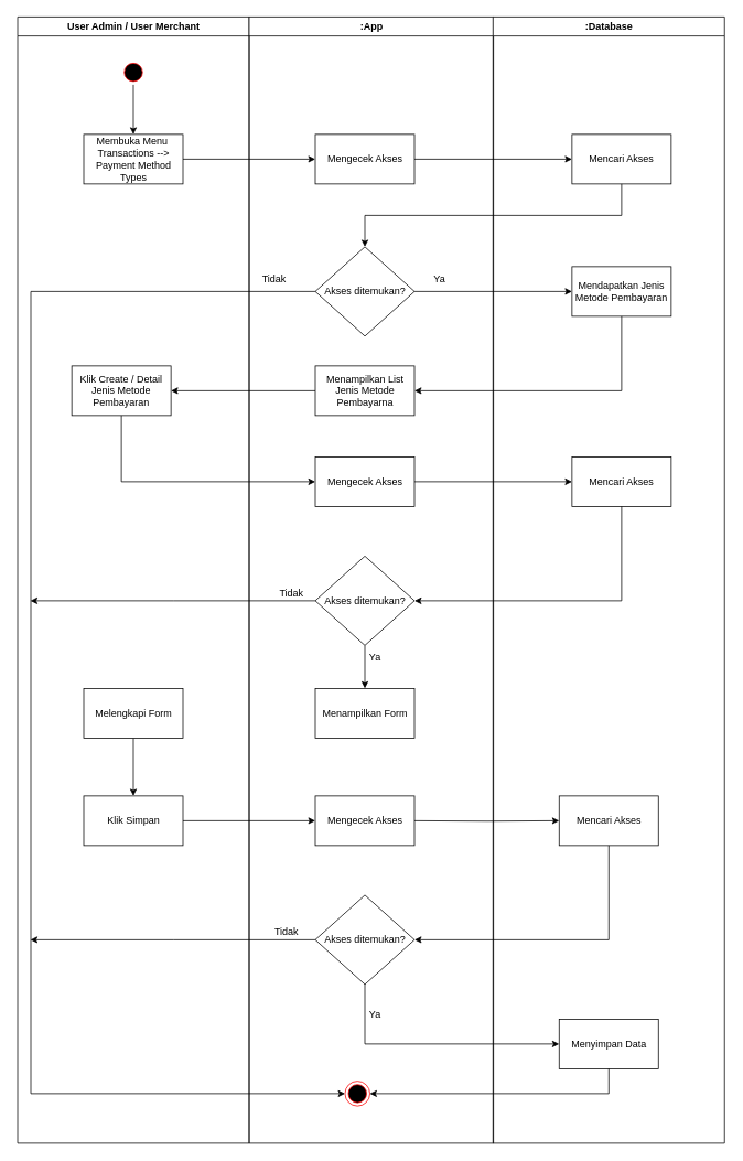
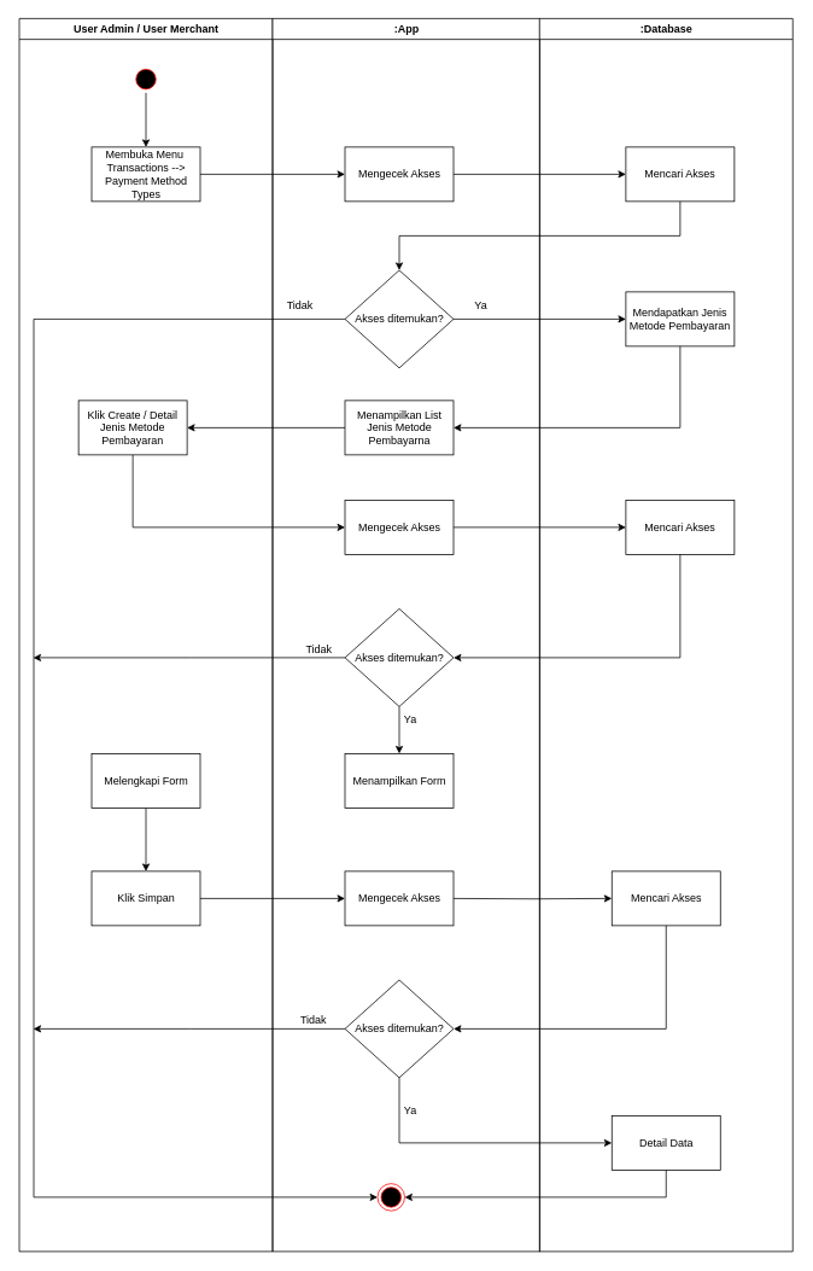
  <mxCell id="0" />
  <mxCell id="1" parent="0" />
  <mxCell id="2" value="User Admin / User Merchant" style="swimlane;whiteSpace=wrap;movable=1;resizable=1;rotatable=1;deletable=1;editable=1;connectable=1;resizeHeight=1;resizeWidth=1;" parent="1" vertex="1"><mxGeometry x="20.5" y="20" width="280" height="1362" as="geometry"><mxRectangle x="164.5" y="128" width="200" height="30" as="alternateBounds" /></mxGeometry></mxCell>
  <mxCell id="3" style="edgeStyle=orthogonalEdgeStyle;rounded=0;orthogonalLoop=1;jettySize=auto;html=1;exitX=0.5;exitY=1;exitDx=0;exitDy=0;entryX=0.5;entryY=0;entryDx=0;entryDy=0;" parent="2" source="4" target="5" edge="1"><mxGeometry relative="1" as="geometry" /></mxCell>
  <mxCell id="4" value="" style="ellipse;shape=startState;fillColor=#000000;strokeColor=#ff0000;" parent="2" vertex="1"><mxGeometry x="125" y="52" width="30" height="30" as="geometry" /></mxCell>
  <mxCell id="5" value="Membuka Menu&amp;nbsp;&lt;br style=&quot;border-color: var(--border-color);&quot;&gt;Transactions --&amp;gt; Payment Method Types" style="rounded=0;whiteSpace=wrap;html=1;" parent="2" vertex="1"><mxGeometry x="80" y="142" width="120" height="60" as="geometry" /></mxCell>
  <mxCell id="6" value="Klik Create / Detail Jenis Metode Pembayaran" style="rounded=0;whiteSpace=wrap;html=1;" parent="2" vertex="1"><mxGeometry x="65.5" y="422" width="120" height="60" as="geometry" /></mxCell>
  <mxCell id="7" style="edgeStyle=orthogonalEdgeStyle;rounded=0;orthogonalLoop=1;jettySize=auto;html=1;exitX=0.5;exitY=1;exitDx=0;exitDy=0;entryX=0.5;entryY=0;entryDx=0;entryDy=0;" parent="2" source="8" target="9" edge="1"><mxGeometry relative="1" as="geometry" /></mxCell>
  <mxCell id="8" value="Melengkapi Form" style="rounded=0;whiteSpace=wrap;html=1;" parent="2" vertex="1"><mxGeometry x="80" y="812" width="120" height="60" as="geometry" /></mxCell>
  <mxCell id="9" value="Klik Simpan" style="rounded=0;whiteSpace=wrap;html=1;" parent="2" vertex="1"><mxGeometry x="80" y="942" width="120" height="60" as="geometry" /></mxCell>
  <mxCell id="10" value=":App" style="swimlane;whiteSpace=wrap;movable=1;resizable=1;rotatable=1;deletable=1;editable=1;connectable=1;" parent="1" vertex="1"><mxGeometry x="300.5" y="20" width="295.5" height="1362" as="geometry" /></mxCell>
  <mxCell id="11" value="Mengecek Akses" style="rounded=0;whiteSpace=wrap;html=1;" parent="10" vertex="1"><mxGeometry x="80" y="142" width="120" height="60" as="geometry" /></mxCell>
  <mxCell id="12" value="Akses ditemukan?" style="rhombus;whiteSpace=wrap;html=1;" parent="10" vertex="1"><mxGeometry x="80" y="278" width="120" height="108" as="geometry" /></mxCell>
  <mxCell id="13" value="Menampilkan List Jenis Metode Pembayarna" style="rounded=0;whiteSpace=wrap;html=1;" parent="10" vertex="1"><mxGeometry x="80" y="422" width="120" height="60" as="geometry" /></mxCell>
  <mxCell id="14" value="Mengecek Akses" style="rounded=0;whiteSpace=wrap;html=1;" parent="10" vertex="1"><mxGeometry x="80" y="532" width="120" height="60" as="geometry" /></mxCell>
  <mxCell id="15" value="" style="ellipse;shape=endState;fillColor=#000000;strokeColor=#ff0000" parent="10" vertex="1"><mxGeometry x="116" y="1287" width="30" height="30" as="geometry" /></mxCell>
  <mxCell id="16" style="edgeStyle=orthogonalEdgeStyle;rounded=0;orthogonalLoop=1;jettySize=auto;html=1;entryX=0;entryY=0.5;entryDx=0;entryDy=0;" parent="10" source="12" target="15" edge="1"><mxGeometry relative="1" as="geometry"><Array as="points"><mxPoint x="-264" y="332" /><mxPoint x="-264" y="1302" /></Array><mxPoint x="75.5" y="332" as="sourcePoint" /></mxGeometry></mxCell>
  <mxCell id="17" style="edgeStyle=orthogonalEdgeStyle;rounded=0;orthogonalLoop=1;jettySize=auto;html=1;exitX=0.5;exitY=1;exitDx=0;exitDy=0;entryX=0.5;entryY=0;entryDx=0;entryDy=0;" parent="10" source="18" target="22" edge="1"><mxGeometry relative="1" as="geometry" /></mxCell>
  <mxCell id="18" value="Akses ditemukan?" style="rhombus;whiteSpace=wrap;html=1;" parent="10" vertex="1"><mxGeometry x="80" y="652" width="120" height="108" as="geometry" /></mxCell>
  <mxCell id="19" value="Ya" style="text;html=1;strokeColor=none;fillColor=none;align=center;verticalAlign=middle;whiteSpace=wrap;rounded=0;" parent="10" vertex="1"><mxGeometry x="200" y="302" width="60" height="30" as="geometry" /></mxCell>
  <mxCell id="20" value="Tidak" style="text;html=1;strokeColor=none;fillColor=none;align=center;verticalAlign=middle;whiteSpace=wrap;rounded=0;" parent="10" vertex="1"><mxGeometry y="302" width="60" height="30" as="geometry" /></mxCell>
  <mxCell id="21" value="Tidak" style="text;html=1;strokeColor=none;fillColor=none;align=center;verticalAlign=middle;whiteSpace=wrap;rounded=0;" parent="10" vertex="1"><mxGeometry x="21.5" y="682" width="60" height="30" as="geometry" /></mxCell>
  <mxCell id="22" value="Menampilkan Form" style="rounded=0;whiteSpace=wrap;html=1;" parent="10" vertex="1"><mxGeometry x="80" y="812" width="120" height="60" as="geometry" /></mxCell>
  <mxCell id="23" value="Mengecek Akses" style="rounded=0;whiteSpace=wrap;html=1;" parent="10" vertex="1"><mxGeometry x="80" y="942" width="120" height="60" as="geometry" /></mxCell>
  <mxCell id="24" value="Akses ditemukan?" style="rhombus;whiteSpace=wrap;html=1;" parent="10" vertex="1"><mxGeometry x="80" y="1062" width="120" height="108" as="geometry" /></mxCell>
  <mxCell id="25" value="Ya" style="text;html=1;strokeColor=none;fillColor=none;align=center;verticalAlign=middle;whiteSpace=wrap;rounded=0;" parent="10" vertex="1"><mxGeometry x="122.5" y="760" width="60" height="30" as="geometry" /></mxCell>
  <mxCell id="26" value="Ya" style="text;html=1;strokeColor=none;fillColor=none;align=center;verticalAlign=middle;whiteSpace=wrap;rounded=0;" parent="10" vertex="1"><mxGeometry x="122.5" y="1192" width="60" height="30" as="geometry" /></mxCell>
  <mxCell id="27" value="Tidak" style="text;html=1;strokeColor=none;fillColor=none;align=center;verticalAlign=middle;whiteSpace=wrap;rounded=0;" parent="10" vertex="1"><mxGeometry x="15.5" y="1092" width="60" height="30" as="geometry" /></mxCell>
  <mxCell id="28" value=":Database" style="swimlane;whiteSpace=wrap;movable=1;resizable=1;rotatable=1;deletable=1;editable=1;connectable=1;" parent="1" vertex="1"><mxGeometry x="595.5" y="20" width="280" height="1362" as="geometry" /></mxCell>
  <mxCell id="29" value="Mencari Akses" style="rounded=0;whiteSpace=wrap;html=1;" parent="28" vertex="1"><mxGeometry x="95.5" y="142" width="120" height="60" as="geometry" /></mxCell>
  <mxCell id="30" value="Mendapatkan Jenis Metode Pembayaran" style="rounded=0;whiteSpace=wrap;html=1;" parent="28" vertex="1"><mxGeometry x="95.5" y="302" width="120" height="60" as="geometry" /></mxCell>
  <mxCell id="31" value="Mencari Akses" style="rounded=0;whiteSpace=wrap;html=1;" parent="28" vertex="1"><mxGeometry x="95.5" y="532" width="120" height="60" as="geometry" /></mxCell>
  <mxCell id="32" value="Mencari Akses" style="rounded=0;whiteSpace=wrap;html=1;" parent="28" vertex="1"><mxGeometry x="80" y="942" width="120" height="60" as="geometry" /></mxCell>
- <mxCell id="33" value="Menyimpan Data" style="rounded=0;whiteSpace=wrap;html=1;" parent="28" vertex="1"><mxGeometry x="80" y="1212" width="120" height="60" as="geometry" /></mxCell>
+ <mxCell id="33" value="Detail Data" style="rounded=0;whiteSpace=wrap;html=1;" parent="28" vertex="1"><mxGeometry x="80" y="1212" width="120" height="60" as="geometry" /></mxCell>
  <mxCell id="34" style="edgeStyle=orthogonalEdgeStyle;rounded=0;orthogonalLoop=1;jettySize=auto;html=1;exitX=0.5;exitY=1;exitDx=0;exitDy=0;entryX=1;entryY=0.5;entryDx=0;entryDy=0;" parent="1" source="30" target="13" edge="1"><mxGeometry relative="1" as="geometry" /></mxCell>
  <mxCell id="35" style="edgeStyle=orthogonalEdgeStyle;rounded=0;orthogonalLoop=1;jettySize=auto;html=1;exitX=0;exitY=0.5;exitDx=0;exitDy=0;entryX=1;entryY=0.5;entryDx=0;entryDy=0;" parent="1" source="13" target="6" edge="1"><mxGeometry relative="1" as="geometry" /></mxCell>
  <mxCell id="36" style="edgeStyle=orthogonalEdgeStyle;rounded=0;orthogonalLoop=1;jettySize=auto;html=1;exitX=1;exitY=0.5;exitDx=0;exitDy=0;entryX=0;entryY=0.5;entryDx=0;entryDy=0;" parent="1" source="5" target="11" edge="1"><mxGeometry relative="1" as="geometry" /></mxCell>
  <mxCell id="37" style="edgeStyle=orthogonalEdgeStyle;rounded=0;orthogonalLoop=1;jettySize=auto;html=1;exitX=1;exitY=0.5;exitDx=0;exitDy=0;entryX=0;entryY=0.5;entryDx=0;entryDy=0;" parent="1" source="11" target="29" edge="1"><mxGeometry relative="1" as="geometry" /></mxCell>
  <mxCell id="38" style="edgeStyle=orthogonalEdgeStyle;rounded=0;orthogonalLoop=1;jettySize=auto;html=1;exitX=0.5;exitY=1;exitDx=0;exitDy=0;entryX=0;entryY=0.5;entryDx=0;entryDy=0;" parent="1" source="6" target="14" edge="1"><mxGeometry relative="1" as="geometry" /></mxCell>
  <mxCell id="39" style="edgeStyle=orthogonalEdgeStyle;rounded=0;orthogonalLoop=1;jettySize=auto;html=1;exitX=1;exitY=0.5;exitDx=0;exitDy=0;entryX=0;entryY=0.5;entryDx=0;entryDy=0;" parent="1" source="14" target="31" edge="1"><mxGeometry relative="1" as="geometry" /></mxCell>
  <mxCell id="40" style="edgeStyle=orthogonalEdgeStyle;rounded=0;orthogonalLoop=1;jettySize=auto;html=1;exitX=0.5;exitY=1;exitDx=0;exitDy=0;entryX=1;entryY=0.5;entryDx=0;entryDy=0;" parent="1" source="31" target="18" edge="1"><mxGeometry relative="1" as="geometry" /></mxCell>
  <mxCell id="41" style="edgeStyle=orthogonalEdgeStyle;rounded=0;orthogonalLoop=1;jettySize=auto;html=1;exitX=0;exitY=0.5;exitDx=0;exitDy=0;" parent="1" source="18" edge="1"><mxGeometry relative="1" as="geometry"><mxPoint x="36" y="726" as="targetPoint" /></mxGeometry></mxCell>
  <mxCell id="42" style="edgeStyle=orthogonalEdgeStyle;rounded=0;orthogonalLoop=1;jettySize=auto;html=1;exitX=0.5;exitY=1;exitDx=0;exitDy=0;entryX=0.5;entryY=0;entryDx=0;entryDy=0;" parent="1" source="29" target="12" edge="1"><mxGeometry relative="1" as="geometry" /></mxCell>
  <mxCell id="43" style="edgeStyle=orthogonalEdgeStyle;rounded=0;orthogonalLoop=1;jettySize=auto;html=1;exitX=1;exitY=0.5;exitDx=0;exitDy=0;entryX=0;entryY=0.5;entryDx=0;entryDy=0;" parent="1" source="12" target="30" edge="1"><mxGeometry relative="1" as="geometry" /></mxCell>
  <mxCell id="44" style="edgeStyle=orthogonalEdgeStyle;rounded=0;orthogonalLoop=1;jettySize=auto;html=1;exitX=1;exitY=0.5;exitDx=0;exitDy=0;entryX=0;entryY=0.5;entryDx=0;entryDy=0;" parent="1" source="9" edge="1"><mxGeometry relative="1" as="geometry"><mxPoint x="380.5" y="992" as="targetPoint" /></mxGeometry></mxCell>
  <mxCell id="45" style="edgeStyle=orthogonalEdgeStyle;rounded=0;orthogonalLoop=1;jettySize=auto;html=1;exitX=1;exitY=0.5;exitDx=0;exitDy=0;entryX=0;entryY=0.5;entryDx=0;entryDy=0;" parent="1" target="32" edge="1"><mxGeometry relative="1" as="geometry"><mxPoint x="500.5" y="992" as="sourcePoint" /></mxGeometry></mxCell>
  <mxCell id="46" style="edgeStyle=orthogonalEdgeStyle;rounded=0;orthogonalLoop=1;jettySize=auto;html=1;exitX=0.5;exitY=1;exitDx=0;exitDy=0;entryX=1;entryY=0.5;entryDx=0;entryDy=0;" parent="1" source="32" target="24" edge="1"><mxGeometry relative="1" as="geometry" /></mxCell>
  <mxCell id="47" style="edgeStyle=orthogonalEdgeStyle;rounded=0;orthogonalLoop=1;jettySize=auto;html=1;exitX=0;exitY=0.5;exitDx=0;exitDy=0;" parent="1" source="24" edge="1"><mxGeometry relative="1" as="geometry"><mxPoint x="36" y="1136" as="targetPoint" /></mxGeometry></mxCell>
  <mxCell id="48" style="edgeStyle=orthogonalEdgeStyle;rounded=0;orthogonalLoop=1;jettySize=auto;html=1;exitX=0.5;exitY=1;exitDx=0;exitDy=0;entryX=0;entryY=0.5;entryDx=0;entryDy=0;" parent="1" source="24" target="33" edge="1"><mxGeometry relative="1" as="geometry" /></mxCell>
  <mxCell id="49" style="edgeStyle=orthogonalEdgeStyle;rounded=0;orthogonalLoop=1;jettySize=auto;html=1;exitX=0.5;exitY=1;exitDx=0;exitDy=0;entryX=1;entryY=0.5;entryDx=0;entryDy=0;" parent="1" source="33" target="15" edge="1"><mxGeometry relative="1" as="geometry" /></mxCell>
